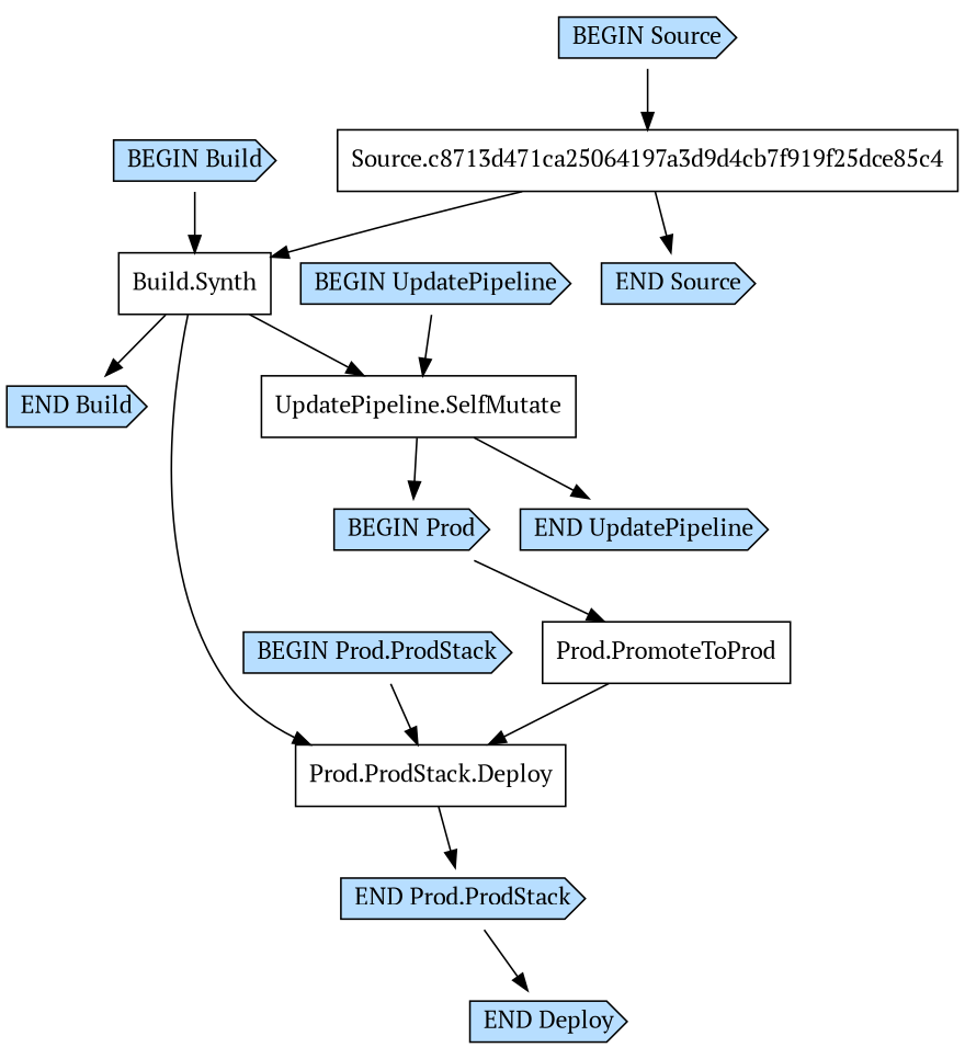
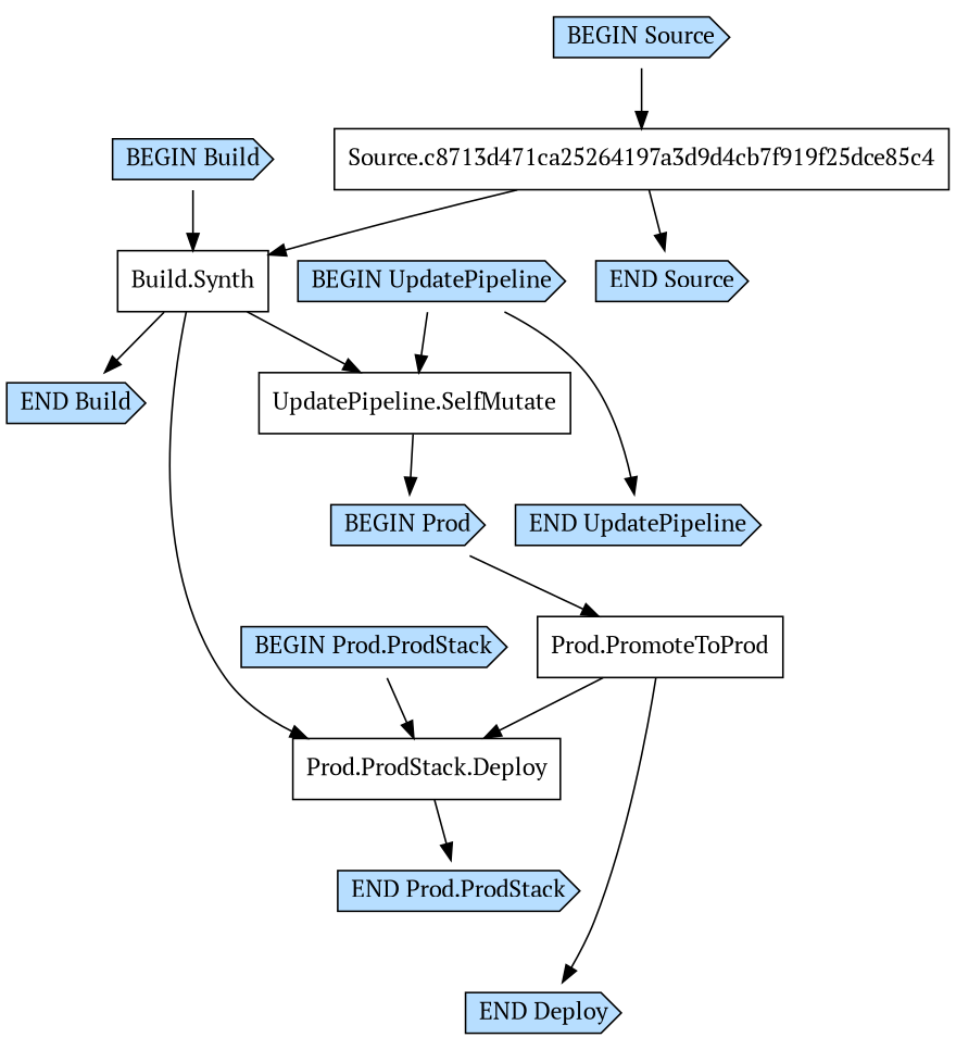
  digraph {
    fontname="PT Serif"
    node [fontname="PT Serif" shape=cds fillcolor="#b7deff" style=filled]
    edge [fontname="PT Serif"]
    "Build.Synth" [shape=box fillcolor="" style=""]
    "BEGIN Build"
    "END Build"
    "UpdatePipeline.SelfMutate" [shape=box fillcolor="" style=""]
    "Prod.ProdStack.Deploy" [shape=box fillcolor="" style=""]
    "END UpdatePipeline"
    "BEGIN Prod"
    "END Prod.ProdStack"
-   "Source.c8713d471ca25064197a3d9d4cb7f919f25dce85c4" [shape=box fillcolor="" style=""]
+   "Source.c8713d471ca25064197a3d9d4cb7f919f25dce85c4" [shape=box label="Source.c8713d471ca25264197a3d9d4cb7f919f25dce85c4" fillcolor="" style=""]
    "END Source"
    "BEGIN UpdatePipeline"
    "Prod.PromoteToProd" [shape=box fillcolor="" style=""]
    n13 [label="END Deploy"]
    "BEGIN Prod.ProdStack"
    "BEGIN Source"
    "Build.Synth" -> "END Build"
    "Build.Synth" -> "UpdatePipeline.SelfMutate"
    "Build.Synth" -> "Prod.ProdStack.Deploy"
    "BEGIN Build" -> "Build.Synth"
-   "UpdatePipeline.SelfMutate" -> "END UpdatePipeline"
+   "BEGIN UpdatePipeline" -> "END UpdatePipeline"
    "UpdatePipeline.SelfMutate" -> "BEGIN Prod"
    "Prod.ProdStack.Deploy" -> "END Prod.ProdStack"
    "BEGIN Prod" -> "Prod.PromoteToProd"
-   "END Prod.ProdStack" -> n13
+   "Prod.PromoteToProd" -> n13
    "Source.c8713d471ca25064197a3d9d4cb7f919f25dce85c4" -> "Build.Synth"
    "Source.c8713d471ca25064197a3d9d4cb7f919f25dce85c4" -> "END Source"
    "BEGIN UpdatePipeline" -> "UpdatePipeline.SelfMutate"
    "Prod.PromoteToProd" -> "Prod.ProdStack.Deploy"
    "BEGIN Prod.ProdStack" -> "Prod.ProdStack.Deploy"
    "BEGIN Source" -> "Source.c8713d471ca25064197a3d9d4cb7f919f25dce85c4"
  }
